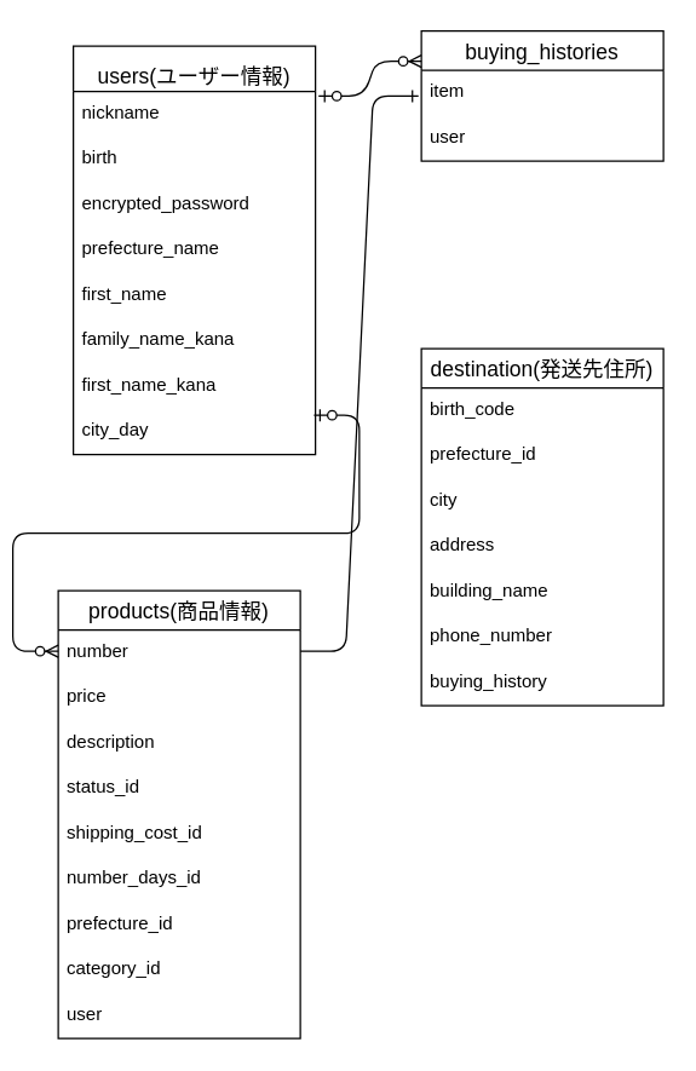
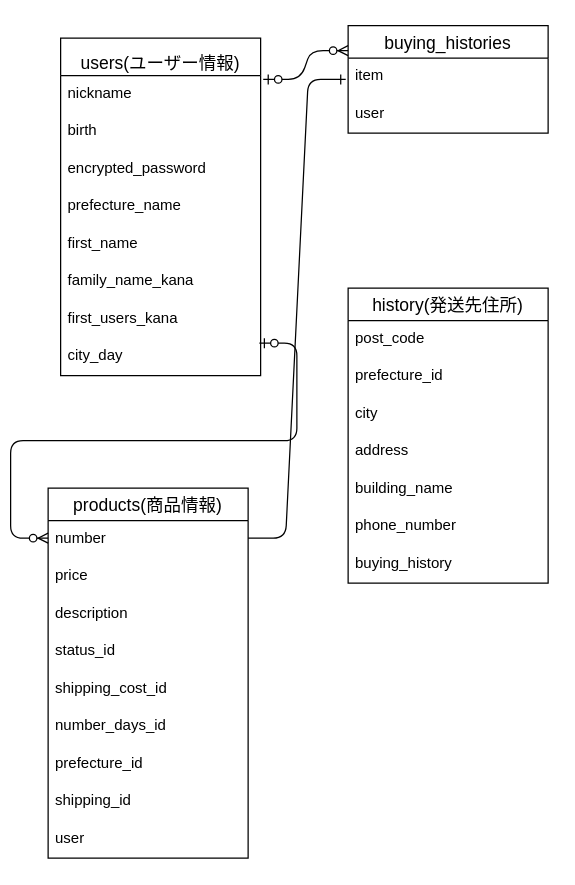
  <mxCell id="0" />
  <mxCell id="1" parent="0" />
  <mxCell id="2" value="users(ユーザー情報)" style="swimlane;fontStyle=0;childLayout=stackLayout;horizontal=1;startSize=30;horizontalStack=0;resizeParent=1;resizeParentMax=0;resizeLast=0;collapsible=1;marginBottom=0;align=center;fontSize=14;verticalAlign=bottom;" vertex="1" parent="1"><mxGeometry x="30" y="30" width="160" height="270" as="geometry" /></mxCell>
  <mxCell id="3" value="nickname" style="text;strokeColor=none;fillColor=none;spacingLeft=4;spacingRight=4;overflow=hidden;rotatable=0;points=[[0,0.5],[1,0.5]];portConstraint=eastwest;fontSize=12;" vertex="1" parent="2"><mxGeometry y="30" width="160" height="30" as="geometry" /></mxCell>
  <mxCell id="4" value="birth" style="text;strokeColor=none;fillColor=none;spacingLeft=4;spacingRight=4;overflow=hidden;rotatable=0;points=[[0,0.5],[1,0.5]];portConstraint=eastwest;fontSize=12;" vertex="1" parent="2"><mxGeometry y="60" width="160" height="30" as="geometry" /></mxCell>
  <mxCell id="5" style="edgeStyle=none;html=1;exitX=0.5;exitY=0;exitDx=0;exitDy=0;" edge="1" parent="2"><mxGeometry relative="1" as="geometry"><mxPoint x="80" y="30" as="sourcePoint" /><mxPoint x="80" y="30" as="targetPoint" /></mxGeometry></mxCell>
  <mxCell id="6" value="encrypted_password" style="text;strokeColor=none;fillColor=none;spacingLeft=4;spacingRight=4;overflow=hidden;rotatable=0;points=[[0,0.5],[1,0.5]];portConstraint=eastwest;fontSize=12;" vertex="1" parent="2"><mxGeometry y="90" width="160" height="30" as="geometry" /></mxCell>
  <mxCell id="7" value="prefecture_name" style="text;strokeColor=none;fillColor=none;spacingLeft=4;spacingRight=4;overflow=hidden;rotatable=0;points=[[0,0.5],[1,0.5]];portConstraint=eastwest;fontSize=12;" vertex="1" parent="2"><mxGeometry y="120" width="160" height="30" as="geometry" /></mxCell>
  <mxCell id="8" value="first_name" style="text;strokeColor=none;fillColor=none;spacingLeft=4;spacingRight=4;overflow=hidden;rotatable=0;points=[[0,0.5],[1,0.5]];portConstraint=eastwest;fontSize=12;" vertex="1" parent="2"><mxGeometry y="150" width="160" height="30" as="geometry" /></mxCell>
  <mxCell id="9" value="family_name_kana" style="text;strokeColor=none;fillColor=none;spacingLeft=4;spacingRight=4;overflow=hidden;rotatable=0;points=[[0,0.5],[1,0.5]];portConstraint=eastwest;fontSize=12;" vertex="1" parent="2"><mxGeometry y="180" width="160" height="30" as="geometry" /></mxCell>
- <mxCell id="10" value="first_name_kana" style="text;strokeColor=none;fillColor=none;spacingLeft=4;spacingRight=4;overflow=hidden;rotatable=0;points=[[0,0.5],[1,0.5]];portConstraint=eastwest;fontSize=12;" vertex="1" parent="2"><mxGeometry y="210" width="160" height="30" as="geometry" /></mxCell>
+ <mxCell id="10" value="first_users_kana" style="text;strokeColor=none;fillColor=none;spacingLeft=4;spacingRight=4;overflow=hidden;rotatable=0;points=[[0,0.5],[1,0.5]];portConstraint=eastwest;fontSize=12;" vertex="1" parent="2"><mxGeometry y="210" width="160" height="30" as="geometry" /></mxCell>
  <mxCell id="11" value="city_day" style="text;strokeColor=none;fillColor=none;spacingLeft=4;spacingRight=4;overflow=hidden;rotatable=0;points=[[0,0.5],[1,0.5]];portConstraint=eastwest;fontSize=12;" vertex="1" parent="2"><mxGeometry y="240" width="160" height="30" as="geometry" /></mxCell>
  <mxCell id="12" value="products(商品情報)" style="swimlane;fontStyle=0;childLayout=stackLayout;horizontal=1;startSize=26;horizontalStack=0;resizeParent=1;resizeParentMax=0;resizeLast=0;collapsible=1;marginBottom=0;align=center;fontSize=14;" vertex="1" parent="1"><mxGeometry x="20" y="390" width="160" height="296" as="geometry" /></mxCell>
  <mxCell id="13" value="number" style="text;strokeColor=none;fillColor=none;spacingLeft=4;spacingRight=4;overflow=hidden;rotatable=0;points=[[0,0.5],[1,0.5]];portConstraint=eastwest;fontSize=12;" vertex="1" parent="12"><mxGeometry y="26" width="160" height="30" as="geometry" /></mxCell>
  <mxCell id="14" value="price" style="text;strokeColor=none;fillColor=none;spacingLeft=4;spacingRight=4;overflow=hidden;rotatable=0;points=[[0,0.5],[1,0.5]];portConstraint=eastwest;fontSize=12;" vertex="1" parent="12"><mxGeometry y="56" width="160" height="30" as="geometry" /></mxCell>
  <mxCell id="15" value="description" style="text;strokeColor=none;fillColor=none;spacingLeft=4;spacingRight=4;overflow=hidden;rotatable=0;points=[[0,0.5],[1,0.5]];portConstraint=eastwest;fontSize=12;" vertex="1" parent="12"><mxGeometry y="86" width="160" height="30" as="geometry" /></mxCell>
  <mxCell id="16" value="status_id" style="text;strokeColor=none;fillColor=none;spacingLeft=4;spacingRight=4;overflow=hidden;rotatable=0;points=[[0,0.5],[1,0.5]];portConstraint=eastwest;fontSize=12;" vertex="1" parent="12"><mxGeometry y="116" width="160" height="30" as="geometry" /></mxCell>
  <mxCell id="17" value="shipping_cost_id" style="text;strokeColor=none;fillColor=none;spacingLeft=4;spacingRight=4;overflow=hidden;rotatable=0;points=[[0,0.5],[1,0.5]];portConstraint=eastwest;fontSize=12;" vertex="1" parent="12"><mxGeometry y="146" width="160" height="30" as="geometry" /></mxCell>
  <mxCell id="18" value="number_days_id" style="text;strokeColor=none;fillColor=none;spacingLeft=4;spacingRight=4;overflow=hidden;rotatable=0;points=[[0,0.5],[1,0.5]];portConstraint=eastwest;fontSize=12;" vertex="1" parent="12"><mxGeometry y="176" width="160" height="30" as="geometry" /></mxCell>
  <mxCell id="19" value="prefecture_id" style="text;strokeColor=none;fillColor=none;spacingLeft=4;spacingRight=4;overflow=hidden;rotatable=0;points=[[0,0.5],[1,0.5]];portConstraint=eastwest;fontSize=12;" vertex="1" parent="12"><mxGeometry y="206" width="160" height="30" as="geometry" /></mxCell>
- <mxCell id="20" value="category_id" style="text;strokeColor=none;fillColor=none;spacingLeft=4;spacingRight=4;overflow=hidden;rotatable=0;points=[[0,0.5],[1,0.5]];portConstraint=eastwest;fontSize=12;" vertex="1" parent="12"><mxGeometry y="236" width="160" height="30" as="geometry" /></mxCell>
+ <mxCell id="20" value="shipping_id" style="text;strokeColor=none;fillColor=none;spacingLeft=4;spacingRight=4;overflow=hidden;rotatable=0;points=[[0,0.5],[1,0.5]];portConstraint=eastwest;fontSize=12;" vertex="1" parent="12"><mxGeometry y="236" width="160" height="30" as="geometry" /></mxCell>
  <mxCell id="21" value="user" style="text;strokeColor=none;fillColor=none;spacingLeft=4;spacingRight=4;overflow=hidden;rotatable=0;points=[[0,0.5],[1,0.5]];portConstraint=eastwest;fontSize=12;" vertex="1" parent="12"><mxGeometry y="266" width="160" height="30" as="geometry" /></mxCell>
  <mxCell id="22" style="edgeStyle=none;html=1;exitX=0;exitY=0.5;exitDx=0;exitDy=0;" edge="1" parent="1" source="3"><mxGeometry relative="1" as="geometry"><mxPoint x="30" y="75" as="targetPoint" /></mxGeometry></mxCell>
- <mxCell id="23" value="destination(発送先住所)" style="swimlane;fontStyle=0;childLayout=stackLayout;horizontal=1;startSize=26;horizontalStack=0;resizeParent=1;resizeParentMax=0;resizeLast=0;collapsible=1;marginBottom=0;align=center;fontSize=14;labelBackgroundColor=default;" vertex="1" parent="1"><mxGeometry x="260" y="230" width="160" height="236" as="geometry" /></mxCell>
- <mxCell id="24" value="birth_code" style="text;strokeColor=none;fillColor=none;spacingLeft=4;spacingRight=4;overflow=hidden;rotatable=0;points=[[0,0.5],[1,0.5]];portConstraint=eastwest;fontSize=12;labelBackgroundColor=default;" vertex="1" parent="23"><mxGeometry y="26" width="160" height="30" as="geometry" /></mxCell>
+ <mxCell id="23" value="history(発送先住所)" style="swimlane;fontStyle=0;childLayout=stackLayout;horizontal=1;startSize=26;horizontalStack=0;resizeParent=1;resizeParentMax=0;resizeLast=0;collapsible=1;marginBottom=0;align=center;fontSize=14;labelBackgroundColor=default;" vertex="1" parent="1"><mxGeometry x="260" y="230" width="160" height="236" as="geometry" /></mxCell>
+ <mxCell id="24" value="post_code" style="text;strokeColor=none;fillColor=none;spacingLeft=4;spacingRight=4;overflow=hidden;rotatable=0;points=[[0,0.5],[1,0.5]];portConstraint=eastwest;fontSize=12;labelBackgroundColor=default;" vertex="1" parent="23"><mxGeometry y="26" width="160" height="30" as="geometry" /></mxCell>
  <mxCell id="25" value="prefecture_id" style="text;strokeColor=none;fillColor=none;spacingLeft=4;spacingRight=4;overflow=hidden;rotatable=0;points=[[0,0.5],[1,0.5]];portConstraint=eastwest;fontSize=12;labelBackgroundColor=default;" vertex="1" parent="23"><mxGeometry y="56" width="160" height="30" as="geometry" /></mxCell>
  <mxCell id="26" value="city" style="text;strokeColor=none;fillColor=none;spacingLeft=4;spacingRight=4;overflow=hidden;rotatable=0;points=[[0,0.5],[1,0.5]];portConstraint=eastwest;fontSize=12;labelBackgroundColor=default;" vertex="1" parent="23"><mxGeometry y="86" width="160" height="30" as="geometry" /></mxCell>
  <mxCell id="27" value="address" style="text;strokeColor=none;fillColor=none;spacingLeft=4;spacingRight=4;overflow=hidden;rotatable=0;points=[[0,0.5],[1,0.5]];portConstraint=eastwest;fontSize=12;labelBackgroundColor=default;" vertex="1" parent="23"><mxGeometry y="116" width="160" height="30" as="geometry" /></mxCell>
  <mxCell id="28" value="building_name" style="text;strokeColor=none;fillColor=none;spacingLeft=4;spacingRight=4;overflow=hidden;rotatable=0;points=[[0,0.5],[1,0.5]];portConstraint=eastwest;fontSize=12;labelBackgroundColor=default;" vertex="1" parent="23"><mxGeometry y="146" width="160" height="30" as="geometry" /></mxCell>
  <mxCell id="29" value="phone_number" style="text;strokeColor=none;fillColor=none;spacingLeft=4;spacingRight=4;overflow=hidden;rotatable=0;points=[[0,0.5],[1,0.5]];portConstraint=eastwest;fontSize=12;labelBackgroundColor=default;" vertex="1" parent="23"><mxGeometry y="176" width="160" height="30" as="geometry" /></mxCell>
  <mxCell id="30" value="buying_history" style="text;strokeColor=none;fillColor=none;spacingLeft=4;spacingRight=4;overflow=hidden;rotatable=0;points=[[0,0.5],[1,0.5]];portConstraint=eastwest;fontSize=12;labelBackgroundColor=default;" vertex="1" parent="23"><mxGeometry y="206" width="160" height="30" as="geometry" /></mxCell>
  <mxCell id="31" value="" style="edgeStyle=entityRelationEdgeStyle;fontSize=12;html=1;endArrow=ERzeroToMany;startArrow=ERzeroToOne;" edge="1" parent="1"><mxGeometry width="100" height="100" relative="1" as="geometry"><mxPoint x="189" y="274" as="sourcePoint" /><mxPoint x="20" y="430" as="targetPoint" /></mxGeometry></mxCell>
  <mxCell id="32" value="buying_histories" style="swimlane;fontStyle=0;childLayout=stackLayout;horizontal=1;startSize=26;horizontalStack=0;resizeParent=1;resizeParentMax=0;resizeLast=0;collapsible=1;marginBottom=0;align=center;fontSize=14;labelBackgroundColor=default;" vertex="1" parent="1"><mxGeometry x="260" y="20" width="160" height="86" as="geometry" /></mxCell>
  <mxCell id="33" value="item" style="text;strokeColor=none;fillColor=none;spacingLeft=4;spacingRight=4;overflow=hidden;rotatable=0;points=[[0,0.5],[1,0.5]];portConstraint=eastwest;fontSize=12;labelBackgroundColor=default;" vertex="1" parent="32"><mxGeometry y="26" width="160" height="30" as="geometry" /></mxCell>
  <mxCell id="34" value="user" style="text;strokeColor=none;fillColor=none;spacingLeft=4;spacingRight=4;overflow=hidden;rotatable=0;points=[[0,0.5],[1,0.5]];portConstraint=eastwest;fontSize=12;labelBackgroundColor=default;" vertex="1" parent="32"><mxGeometry y="56" width="160" height="30" as="geometry" /></mxCell>
  <mxCell id="35" value="" style="edgeStyle=entityRelationEdgeStyle;fontSize=12;html=1;endArrow=ERzeroToMany;startArrow=ERzeroToOne;exitX=1.013;exitY=0.1;exitDx=0;exitDy=0;exitPerimeter=0;" edge="1" parent="1" source="3"><mxGeometry width="100" height="100" relative="1" as="geometry"><mxPoint x="210" y="60" as="sourcePoint" /><mxPoint x="260" y="40" as="targetPoint" /></mxGeometry></mxCell>
  <mxCell id="36" value="" style="edgeStyle=entityRelationEdgeStyle;fontSize=12;html=1;endArrow=ERone;endFill=1;entryX=-0.012;entryY=0.567;entryDx=0;entryDy=0;entryPerimeter=0;" edge="1" parent="1" target="33"><mxGeometry width="100" height="100" relative="1" as="geometry"><mxPoint x="180" y="430" as="sourcePoint" /><mxPoint x="280" y="330" as="targetPoint" /></mxGeometry></mxCell>
